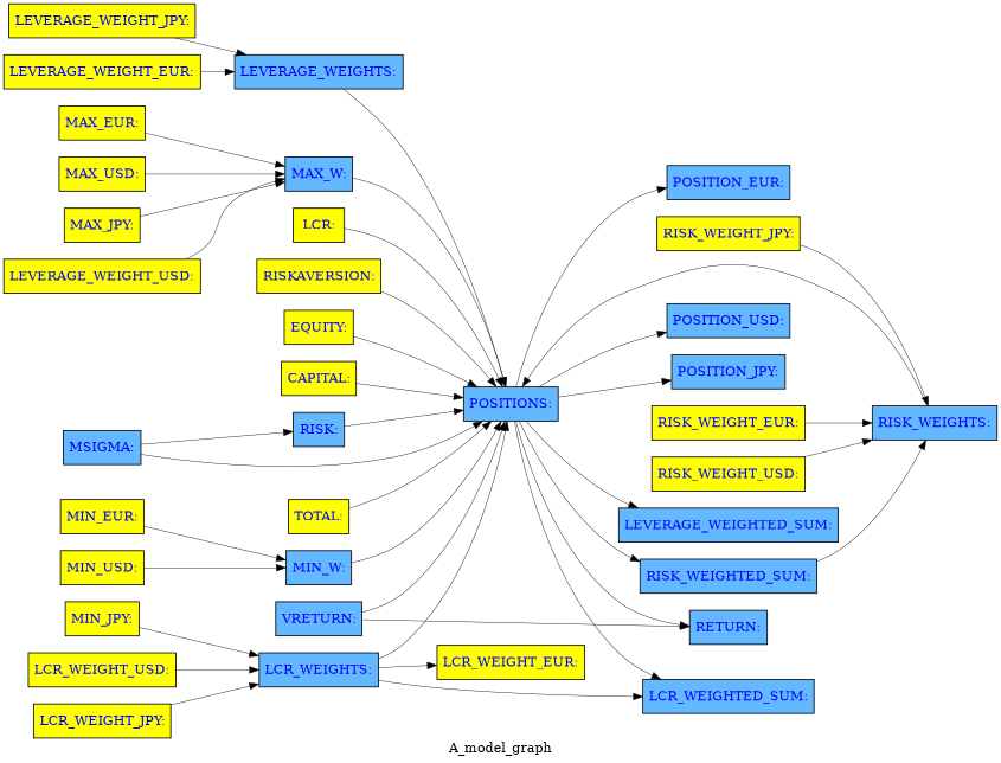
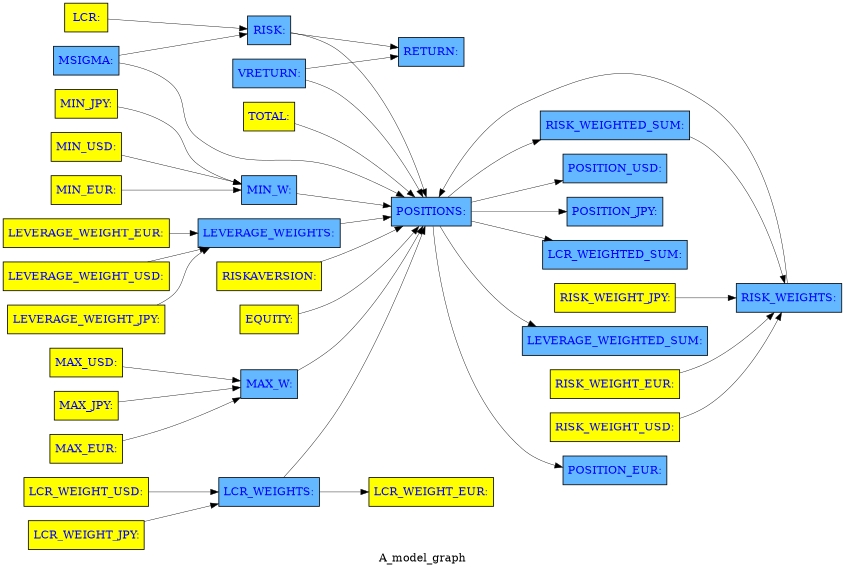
  digraph {
    label=A_model_graph
    rankdir=LR
    node [fillcolor=yellow fontcolor=blue margin=0.025 shape=box style=filled]
    edge [penwidth=0.5 style=filled]
    n1 [fillcolor=steelblue1 label=<<TABLE BORDER='0' CELLBORDER = '0' style = "filled"  > <TR><TD tooltip="RISK&#10;FRML XX      RISK               =  (POSITIONS.TRANS() * MSIGMA * POSITIONS)[0,0]&#36;">RISK:</TD></TR> </TABLE>>]
    n2 [fillcolor=steelblue1 label=<<TABLE BORDER='0' CELLBORDER = '0' style = "filled"  > <TR><TD tooltip="VRETURN&#10;FRML &lt;MATRIX&gt; VRETURN         = MATRIX([0.048,0.040,0.035]) &#36;">VRETURN:</TD></TR> </TABLE>>]
    n3 [fillcolor=steelblue1 label=<<TABLE BORDER='0' CELLBORDER = '0' style = "filled"  > <TR><TD tooltip="MSIGMA&#10;FRML &lt;MATRIX&gt; MSIGMA  = MATRIX( [[0.01573635,0.01436816,	0.01045556],&#10;                                 [0.01436816,0.02289016,	0.01172995],&#10;                                 [0.01045556,0.01172995,	0.01748076]]  ) &#36;">MSIGMA:</TD></TR> </TABLE>>]
    n4 [label=<<TABLE BORDER='0' CELLBORDER = '0' style = "filled"  > <TR><TD tooltip="LCR_WEIGHT_EUR&#10;Exogen">LCR_WEIGHT_EUR:</TD></TR> </TABLE>>]
    n5 [fillcolor=steelblue1 label=<<TABLE BORDER='0' CELLBORDER = '0' style = "filled"  > <TR><TD tooltip="POSITION_USD&#10;FRML XX      POSITION_USD,POSITION_JPY,POSITION_EUR = POSITIONS &#36;">POSITION_USD:</TD></TR> </TABLE>>]
    n6 [label=<<TABLE BORDER='0' CELLBORDER = '0' style = "filled"  > <TR><TD tooltip="TOTAL&#10;Exogen">TOTAL:</TD></TR> </TABLE>>]
    n7 [fillcolor=steelblue1 label=<<TABLE BORDER='0' CELLBORDER = '0' style = "filled"  > <TR><TD tooltip="POSITION_JPY&#10;FRML XX      POSITION_USD,POSITION_JPY,POSITION_EUR = POSITIONS &#36;">POSITION_JPY:</TD></TR> </TABLE>>]
    n8 [label=<<TABLE BORDER='0' CELLBORDER = '0' style = "filled"  > <TR><TD tooltip="MAX_EUR&#10;Exogen">MAX_EUR:</TD></TR> </TABLE>>]
    n9 [label=<<TABLE BORDER='0' CELLBORDER = '0' style = "filled"  > <TR><TD tooltip="MAX_USD&#10;Exogen">MAX_USD:</TD></TR> </TABLE>>]
    n10 [label=<<TABLE BORDER='0' CELLBORDER = '0' style = "filled"  > <TR><TD tooltip="MIN_EUR&#10;Exogen">MIN_EUR:</TD></TR> </TABLE>>]
    n11 [label=<<TABLE BORDER='0' CELLBORDER = '0' style = "filled"  > <TR><TD tooltip="RISK_WEIGHT_JPY&#10;Exogen">RISK_WEIGHT_JPY:</TD></TR> </TABLE>>]
    n12 [fillcolor=steelblue1 label=<<TABLE BORDER='0' CELLBORDER = '0' style = "filled"  > <TR><TD tooltip="MIN_W&#10;FRML &lt;MATRIX&gt; MIN_W             = MATRIX(&#10;[MIN_USD,MIN_JPY,MIN_EUR])       &#36;">MIN_W:</TD></TR> </TABLE>>]
    n13 [fillcolor=steelblue1 label=<<TABLE BORDER='0' CELLBORDER = '0' style = "filled"  > <TR><TD tooltip="LCR_WEIGHTED_SUM&#10;FRML XX      LCR_WEIGHTED_SUM      = (LCR_WEIGHTS.TRANS() * POSITIONS)[0,0] &#36;">LCR_WEIGHTED_SUM:</TD></TR> </TABLE>>]
    n14 [fillcolor=steelblue1 label=<<TABLE BORDER='0' CELLBORDER = '0' style = "filled"  > <TR><TD tooltip="POSITIONS&#10;FRML &lt;MATRIX&gt; POSITIONS          =  MV_OPT(MSIGMA,VRETURN,RISKAVERSION, TOTAL,&#10;                      [[RISK_WEIGHTS] , [-LCR_WEIGHTS] , [LEVERAGE_WEIGHTS]],&#10;                                       [CAPITAL, -LCR , EQUITY] ,MIN_W,MAX_W) &#36;">POSITIONS:</TD></TR> </TABLE>>]
    n15 [fillcolor=steelblue1 label=<<TABLE BORDER='0' CELLBORDER = '0' style = "filled"  > <TR><TD tooltip="RETURN&#10;FRML XX      RETURN             =  (POSITIONS.TRANS() * VRETURN        )[0,0] &#36;">RETURN:</TD></TR> </TABLE>>]
    n16 [label=<<TABLE BORDER='0' CELLBORDER = '0' style = "filled"  > <TR><TD tooltip="MIN_JPY&#10;Exogen">MIN_JPY:</TD></TR> </TABLE>>]
    n17 [label=<<TABLE BORDER='0' CELLBORDER = '0' style = "filled"  > <TR><TD tooltip="MIN_USD&#10;Exogen">MIN_USD:</TD></TR> </TABLE>>]
    n18 [label=<<TABLE BORDER='0' CELLBORDER = '0' style = "filled"  > <TR><TD tooltip="LCR_WEIGHT_USD&#10;Exogen">LCR_WEIGHT_USD:</TD></TR> </TABLE>>]
    n19 [fillcolor=steelblue1 label=<<TABLE BORDER='0' CELLBORDER = '0' style = "filled"  > <TR><TD tooltip="LEVERAGE_WEIGHTED_SUM&#10;FRML XX      LEVERAGE_WEIGHTED_SUM = (LEVERAGE_WEIGHTS.TRANS() * POSITIONS)[0,0] &#36;">LEVERAGE_WEIGHTED_SUM:</TD></TR> </TABLE>>]
    n20 [fillcolor=steelblue1 label=<<TABLE BORDER='0' CELLBORDER = '0' style = "filled"  > <TR><TD tooltip="LEVERAGE_WEIGHTS&#10;FRML &lt;MATRIX&gt; LEVERAGE_WEIGHTS  = MATRIX(&#10;[LEVERAGE_WEIGHT_USD,LEVERAGE_WEIGHT_JPY,LEVERAGE_WEIGHT_EUR]) &#36;">LEVERAGE_WEIGHTS:</TD></TR> </TABLE>>]
    n21 [fillcolor=steelblue1 label=<<TABLE BORDER='0' CELLBORDER = '0' style = "filled"  > <TR><TD tooltip="POSITION_EUR&#10;FRML XX      POSITION_USD,POSITION_JPY,POSITION_EUR = POSITIONS &#36;">POSITION_EUR:</TD></TR> </TABLE>>]
    n22 [fillcolor=steelblue1 label=<<TABLE BORDER='0' CELLBORDER = '0' style = "filled"  > <TR><TD tooltip="RISK_WEIGHTS&#10;FRML &lt;MATRIX&gt; RISK_WEIGHTS      = MATRIX(&#10;[RISK_WEIGHT_USD,RISK_WEIGHT_JPY,RISK_WEIGHT_EUR]) &#36;">RISK_WEIGHTS:</TD></TR> </TABLE>>]
    n23 [label=<<TABLE BORDER='0' CELLBORDER = '0' style = "filled"  > <TR><TD tooltip="RISK_WEIGHT_EUR&#10;Exogen">RISK_WEIGHT_EUR:</TD></TR> </TABLE>>]
    n24 [fillcolor=steelblue1 label=<<TABLE BORDER='0' CELLBORDER = '0' style = "filled"  > <TR><TD tooltip="MAX_W&#10;FRML &lt;MATRIX&gt; MAX_W             = MATRIX(&#10;[MAX_USD,MAX_JPY,MAX_EUR])      &#36;">MAX_W:</TD></TR> </TABLE>>]
    n25 [label=<<TABLE BORDER='0' CELLBORDER = '0' style = "filled"  > <TR><TD tooltip="LCR&#10;Exogen">LCR:</TD></TR> </TABLE>>]
    n26 [label=<<TABLE BORDER='0' CELLBORDER = '0' style = "filled"  > <TR><TD tooltip="MAX_JPY&#10;Exogen">MAX_JPY:</TD></TR> </TABLE>>]
    n27 [label=<<TABLE BORDER='0' CELLBORDER = '0' style = "filled"  > <TR><TD tooltip="LCR_WEIGHT_JPY&#10;Exogen">LCR_WEIGHT_JPY:</TD></TR> </TABLE>>]
    n28 [fillcolor=steelblue1 label=<<TABLE BORDER='0' CELLBORDER = '0' style = "filled"  > <TR><TD tooltip="LCR_WEIGHTS&#10;FRML &lt;MATRIX&gt; LCR_WEIGHTS       = MATRIX(&#10;[LCR_WEIGHT_USD,LCR_WEIGHT_JPY,LCR_WEIGHT_EUR]) &#36;">LCR_WEIGHTS:</TD></TR> </TABLE>>]
    n29 [label=<<TABLE BORDER='0' CELLBORDER = '0' style = "filled"  > <TR><TD tooltip="LEVERAGE_WEIGHT_JPY&#10;Exogen">LEVERAGE_WEIGHT_JPY:</TD></TR> </TABLE>>]
    n30 [label=<<TABLE BORDER='0' CELLBORDER = '0' style = "filled"  > <TR><TD tooltip="RISK_WEIGHT_USD&#10;Exogen">RISK_WEIGHT_USD:</TD></TR> </TABLE>>]
    n31 [fillcolor=steelblue1 label=<<TABLE BORDER='0' CELLBORDER = '0' style = "filled"  > <TR><TD tooltip="RISK_WEIGHTED_SUM&#10;FRML XX      RISK_WEIGHTED_SUM     = (RISK_WEIGHTS.TRANS() * POSITIONS)[0,0] &#36;">RISK_WEIGHTED_SUM:</TD></TR> </TABLE>>]
    n32 [label=<<TABLE BORDER='0' CELLBORDER = '0' style = "filled"  > <TR><TD tooltip="RISKAVERSION&#10;Exogen">RISKAVERSION:</TD></TR> </TABLE>>]
    n33 [label=<<TABLE BORDER='0' CELLBORDER = '0' style = "filled"  > <TR><TD tooltip="EQUITY&#10;Exogen">EQUITY:</TD></TR> </TABLE>>]
    n34 [label=<<TABLE BORDER='0' CELLBORDER = '0' style = "filled"  > <TR><TD tooltip="LEVERAGE_WEIGHT_EUR&#10;Exogen">LEVERAGE_WEIGHT_EUR:</TD></TR> </TABLE>>]
-   n35 [label=<<TABLE BORDER='0' CELLBORDER = '0' style = "filled"  > <TR><TD tooltip="CAPITAL&#10;Exogen">CAPITAL:</TD></TR> </TABLE>>]
    n36 [label=<<TABLE BORDER='0' CELLBORDER = '0' style = "filled"  > <TR><TD tooltip="LEVERAGE_WEIGHT_USD&#10;Exogen">LEVERAGE_WEIGHT_USD:</TD></TR> </TABLE>>]
    subgraph sub_1 {
      n1
      n2
      n3
      n4
      n5
      n6
      n7
      n8
      n9
      n10
      n11
      n12
      n13
      n14
      n15
      n16
      n17
      n18
      n19
      n20
      n21
      n22
      n23
      n24
      n25
      n26
      n27
      n28
      n29
      n30
      n31
      n32
      n33
      n34
-     n35
      n36
    }
    n1 -> n14
    n2 -> n14
    n2 -> n15
    n3 -> n1
    n3 -> n14
    n6 -> n14
    n8 -> n24
    n9 -> n24
    n10 -> n12
    n11 -> n22
    n12 -> n14
    n14 -> n5
    n14 -> n7
    n14 -> n13
-   n14 -> n15
+   n1 -> n15
    n14 -> n19
    n14 -> n21
    n14 -> n31
-   n16 -> n28
+   n16 -> n12
    n17 -> n12
    n18 -> n28
    n20 -> n14
    n22 -> n14
    n23 -> n22
    n24 -> n14
-   n25 -> n14
+   n25 -> n1
    n26 -> n24
    n27 -> n28
    n28 -> n4
-   n28 -> n13
    n28 -> n14
    n29 -> n20
    n30 -> n22
    n31 -> n22
    n32 -> n14
    n33 -> n14
    n34 -> n20
-   n35 -> n14
-   n36 -> n24
+   n36 -> n20
  }
